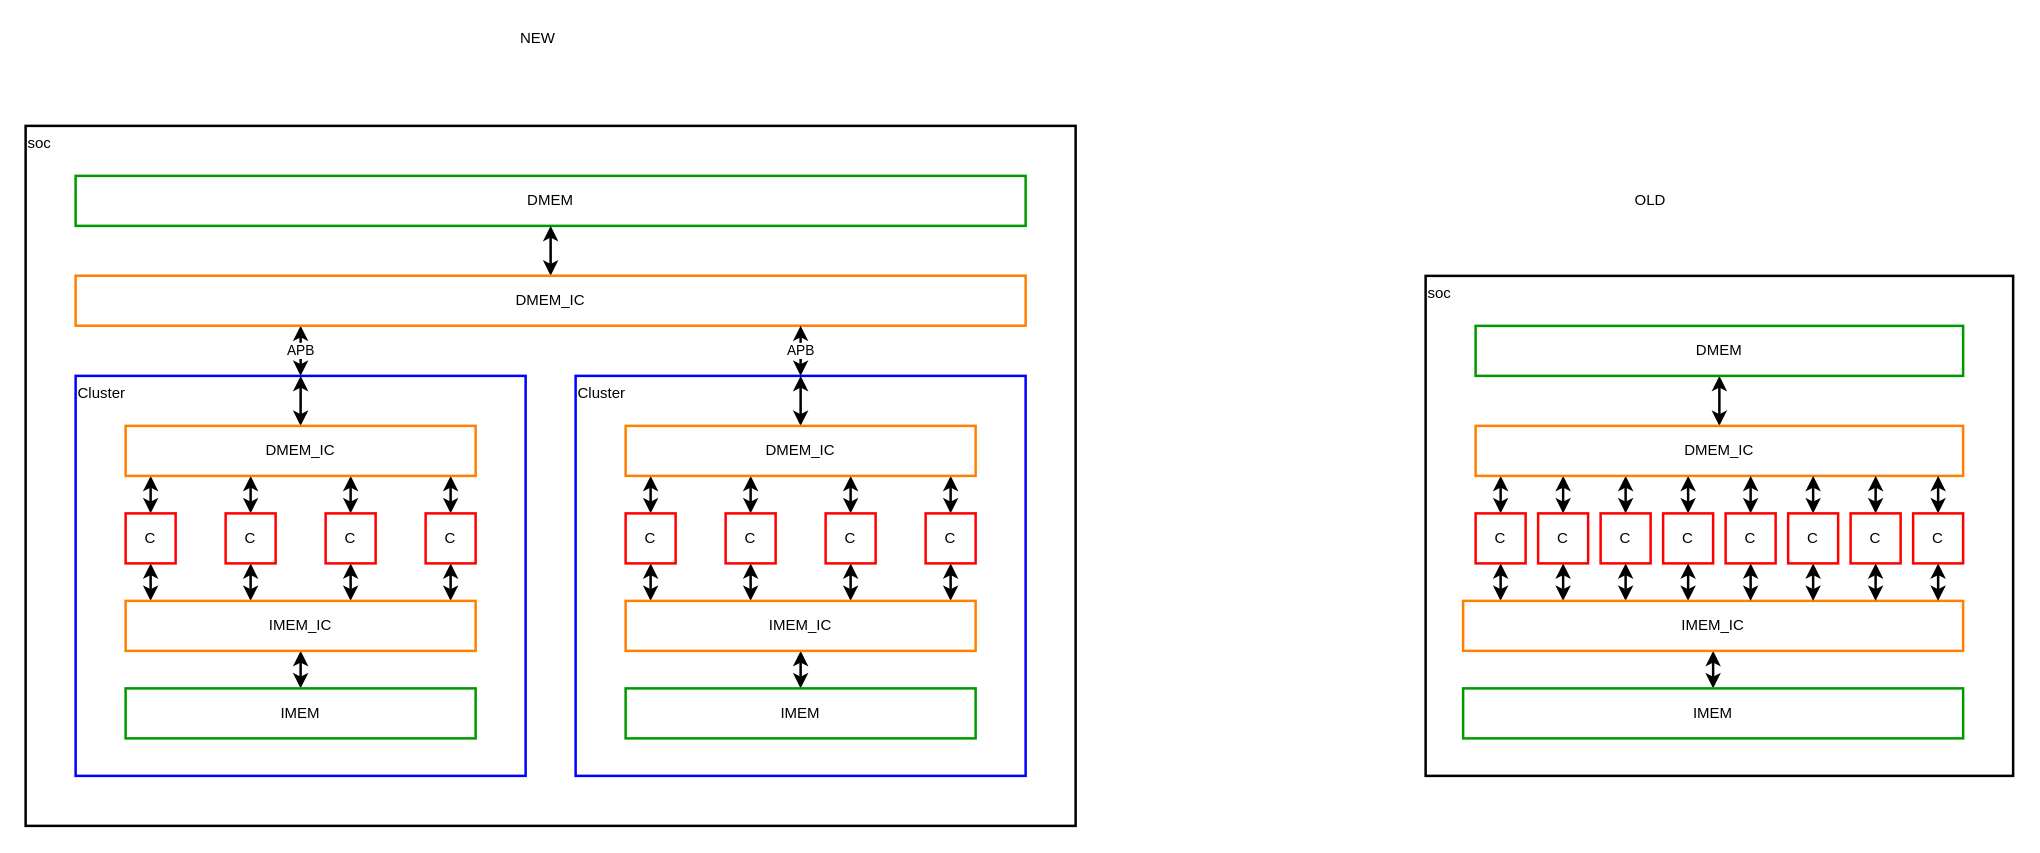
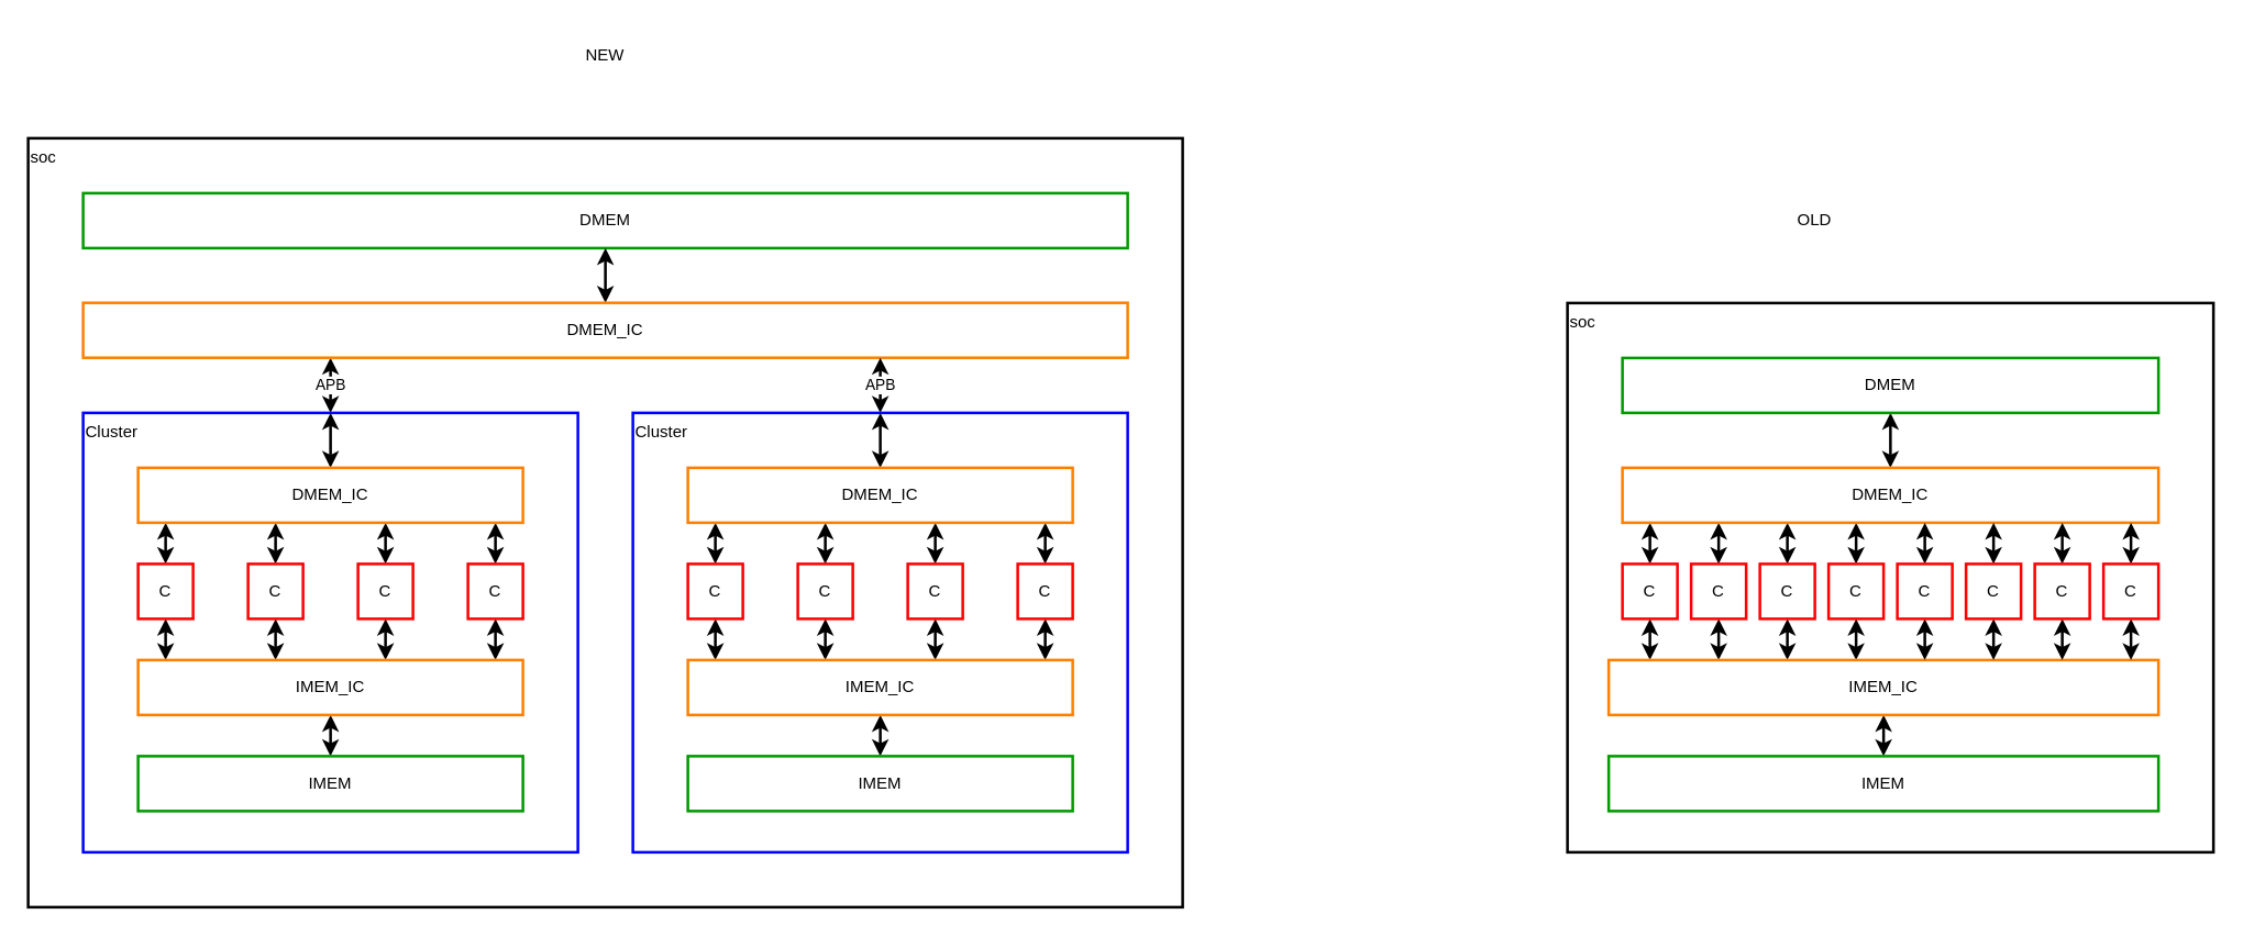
  <mxCell id="0" />
  <mxCell id="1" parent="0" />
  <mxCell id="2" value="soc" style="rounded=0;whiteSpace=wrap;html=1;strokeColor=#000000;align=left;verticalAlign=top;strokeWidth=2;" vertex="1" parent="1"><mxGeometry x="20" y="100" width="840" height="560" as="geometry" /></mxCell>
  <mxCell id="3" value="APB" style="edgeStyle=elbowEdgeStyle;rounded=0;orthogonalLoop=1;jettySize=auto;html=1;exitX=0.5;exitY=0;exitDx=0;exitDy=0;startArrow=classic;startFill=1;strokeWidth=2;" edge="1" parent="1" source="4" target="22"><mxGeometry relative="1" as="geometry" /></mxCell>
  <mxCell id="4" value="Cluster" style="rounded=0;whiteSpace=wrap;html=1;strokeColor=#0000FF;align=left;verticalAlign=top;strokeWidth=2;" vertex="1" parent="1"><mxGeometry y="300" width="360" height="320" as="geometry" x="60" /></mxCell>
  <mxCell id="5" style="edgeStyle=elbowEdgeStyle;rounded=0;orthogonalLoop=1;jettySize=auto;html=1;exitX=0.5;exitY=0;exitDx=0;exitDy=0;startArrow=classic;startFill=1;strokeWidth=2;" edge="1" parent="1" source="7" target="24"><mxGeometry relative="1" as="geometry" /></mxCell>
  <mxCell id="6" style="edgeStyle=elbowEdgeStyle;rounded=0;orthogonalLoop=1;jettySize=auto;html=1;exitX=0.5;exitY=1;exitDx=0;exitDy=0;startArrow=classic;startFill=1;strokeWidth=2;" edge="1" parent="1" source="7" target="18"><mxGeometry relative="1" as="geometry" /></mxCell>
  <mxCell id="7" value="C" style="rounded=0;whiteSpace=wrap;html=1;strokeColor=#FF0000;strokeWidth=2;" vertex="1" parent="1"><mxGeometry x="180" y="410" width="40" height="40" as="geometry" /></mxCell>
  <mxCell id="8" style="edgeStyle=elbowEdgeStyle;rounded=0;orthogonalLoop=1;jettySize=auto;html=1;exitX=0.5;exitY=0;exitDx=0;exitDy=0;startArrow=classic;startFill=1;strokeWidth=2;" edge="1" parent="1" source="10" target="24"><mxGeometry relative="1" as="geometry" /></mxCell>
  <mxCell id="9" style="edgeStyle=elbowEdgeStyle;rounded=0;orthogonalLoop=1;jettySize=auto;html=1;exitX=0.5;exitY=1;exitDx=0;exitDy=0;startArrow=classic;startFill=1;strokeWidth=2;" edge="1" parent="1" source="10" target="18"><mxGeometry relative="1" as="geometry" /></mxCell>
  <mxCell id="10" value="C" style="rounded=0;whiteSpace=wrap;html=1;strokeColor=#FF0000;strokeWidth=2;" vertex="1" parent="1"><mxGeometry x="260" y="410" width="40" height="40" as="geometry" /></mxCell>
  <mxCell id="11" style="edgeStyle=elbowEdgeStyle;rounded=0;orthogonalLoop=1;jettySize=auto;html=1;exitX=0.5;exitY=0;exitDx=0;exitDy=0;startArrow=classic;startFill=1;strokeWidth=2;" edge="1" parent="1" source="13" target="24"><mxGeometry relative="1" as="geometry" /></mxCell>
  <mxCell id="12" style="edgeStyle=elbowEdgeStyle;rounded=0;orthogonalLoop=1;jettySize=auto;html=1;exitX=0.5;exitY=1;exitDx=0;exitDy=0;startArrow=classic;startFill=1;strokeWidth=2;" edge="1" parent="1" source="13" target="18"><mxGeometry relative="1" as="geometry" /></mxCell>
  <mxCell id="13" value="C" style="rounded=0;whiteSpace=wrap;html=1;strokeColor=#FF0000;strokeWidth=2;" vertex="1" parent="1"><mxGeometry x="100" y="410" width="40" height="40" as="geometry" /></mxCell>
  <mxCell id="14" style="edgeStyle=elbowEdgeStyle;rounded=0;orthogonalLoop=1;jettySize=auto;html=1;exitX=0.5;exitY=0;exitDx=0;exitDy=0;startArrow=classic;startFill=1;strokeWidth=2;" edge="1" parent="1" source="16" target="24"><mxGeometry relative="1" as="geometry" /></mxCell>
  <mxCell id="15" style="edgeStyle=elbowEdgeStyle;rounded=0;orthogonalLoop=1;jettySize=auto;html=1;exitX=0.5;exitY=1;exitDx=0;exitDy=0;startArrow=classic;startFill=1;strokeWidth=2;" edge="1" parent="1" source="16" target="18"><mxGeometry relative="1" as="geometry" /></mxCell>
  <mxCell id="16" value="C" style="rounded=0;whiteSpace=wrap;html=1;strokeColor=#FF0000;strokeWidth=2;" vertex="1" parent="1"><mxGeometry x="340" y="410" width="40" height="40" as="geometry" /></mxCell>
  <mxCell id="17" style="edgeStyle=elbowEdgeStyle;rounded=0;orthogonalLoop=1;jettySize=auto;html=1;exitX=0.5;exitY=1;exitDx=0;exitDy=0;startArrow=classic;startFill=1;strokeWidth=2;" edge="1" parent="1" source="18" target="19"><mxGeometry relative="1" as="geometry" /></mxCell>
  <mxCell id="18" value="IMEM_IC" style="rounded=0;whiteSpace=wrap;html=1;strokeColor=#FF8000;strokeWidth=2;" vertex="1" parent="1"><mxGeometry x="100" y="480" width="280" height="40" as="geometry" /></mxCell>
  <mxCell id="19" value="IMEM" style="rounded=0;whiteSpace=wrap;html=1;strokeColor=#009900;strokeWidth=2;" vertex="1" parent="1"><mxGeometry x="100" y="550" width="280" height="40" as="geometry" /></mxCell>
  <mxCell id="20" value="DMEM" style="rounded=0;whiteSpace=wrap;html=1;strokeColor=#009900;strokeWidth=2;" vertex="1" parent="1"><mxGeometry y="140" width="760" height="40" as="geometry" x="60" /></mxCell>
  <mxCell id="21" style="edgeStyle=elbowEdgeStyle;rounded=0;orthogonalLoop=1;jettySize=auto;html=1;exitX=0.5;exitY=0;exitDx=0;exitDy=0;entryX=0.5;entryY=1;entryDx=0;entryDy=0;startArrow=classic;startFill=1;strokeWidth=2;" edge="1" parent="1" source="22" target="20"><mxGeometry relative="1" as="geometry" /></mxCell>
  <mxCell id="22" value="DMEM_IC" style="rounded=0;whiteSpace=wrap;html=1;strokeColor=#FF8000;strokeWidth=2;" vertex="1" parent="1"><mxGeometry y="219.86" width="760" height="40" as="geometry" x="60" /></mxCell>
  <mxCell id="23" style="edgeStyle=elbowEdgeStyle;rounded=0;orthogonalLoop=1;jettySize=auto;html=1;exitX=0.5;exitY=0;exitDx=0;exitDy=0;entryX=0.5;entryY=0;entryDx=0;entryDy=0;startArrow=classic;startFill=1;strokeWidth=2;" edge="1" parent="1" source="24" target="4"><mxGeometry relative="1" as="geometry" /></mxCell>
  <mxCell id="24" value="DMEM_IC" style="rounded=0;whiteSpace=wrap;html=1;strokeColor=#FF8000;strokeWidth=2;" vertex="1" parent="1"><mxGeometry x="100" y="340" width="280" height="40" as="geometry" /></mxCell>
  <mxCell id="25" value="APB" style="edgeStyle=elbowEdgeStyle;rounded=0;orthogonalLoop=1;jettySize=auto;html=1;exitX=0.5;exitY=0;exitDx=0;exitDy=0;startArrow=classic;startFill=1;strokeWidth=2;" edge="1" parent="1" source="26"><mxGeometry relative="1" as="geometry"><mxPoint x="639.857" y="259.86" as="targetPoint" /></mxGeometry></mxCell>
  <mxCell id="26" value="Cluster" style="rounded=0;whiteSpace=wrap;html=1;strokeColor=#0000FF;align=left;verticalAlign=top;strokeWidth=2;" vertex="1" parent="1"><mxGeometry x="460" y="300" width="360" height="320" as="geometry" /></mxCell>
  <mxCell id="27" style="edgeStyle=elbowEdgeStyle;rounded=0;orthogonalLoop=1;jettySize=auto;html=1;exitX=0.5;exitY=0;exitDx=0;exitDy=0;startArrow=classic;startFill=1;strokeWidth=2;" edge="1" parent="1" source="29" target="43"><mxGeometry relative="1" as="geometry" /></mxCell>
  <mxCell id="28" style="edgeStyle=elbowEdgeStyle;rounded=0;orthogonalLoop=1;jettySize=auto;html=1;exitX=0.5;exitY=1;exitDx=0;exitDy=0;startArrow=classic;startFill=1;strokeWidth=2;" edge="1" parent="1" source="29" target="40"><mxGeometry relative="1" as="geometry" /></mxCell>
  <mxCell id="29" value="C" style="rounded=0;whiteSpace=wrap;html=1;strokeColor=#FF0000;strokeWidth=2;" vertex="1" parent="1"><mxGeometry x="580" y="410" width="40" height="40" as="geometry" /></mxCell>
  <mxCell id="30" style="edgeStyle=elbowEdgeStyle;rounded=0;orthogonalLoop=1;jettySize=auto;html=1;exitX=0.5;exitY=0;exitDx=0;exitDy=0;startArrow=classic;startFill=1;strokeWidth=2;" edge="1" parent="1" source="32" target="43"><mxGeometry relative="1" as="geometry" /></mxCell>
  <mxCell id="31" style="edgeStyle=elbowEdgeStyle;rounded=0;orthogonalLoop=1;jettySize=auto;html=1;exitX=0.5;exitY=1;exitDx=0;exitDy=0;startArrow=classic;startFill=1;strokeWidth=2;" edge="1" parent="1" source="32" target="40"><mxGeometry relative="1" as="geometry" /></mxCell>
  <mxCell id="32" value="C" style="rounded=0;whiteSpace=wrap;html=1;strokeColor=#FF0000;strokeWidth=2;" vertex="1" parent="1"><mxGeometry x="660" y="410" width="40" height="40" as="geometry" /></mxCell>
  <mxCell id="33" style="edgeStyle=elbowEdgeStyle;rounded=0;orthogonalLoop=1;jettySize=auto;html=1;exitX=0.5;exitY=0;exitDx=0;exitDy=0;startArrow=classic;startFill=1;strokeWidth=2;" edge="1" parent="1" source="35" target="43"><mxGeometry relative="1" as="geometry" /></mxCell>
  <mxCell id="34" style="edgeStyle=elbowEdgeStyle;rounded=0;orthogonalLoop=1;jettySize=auto;html=1;exitX=0.5;exitY=1;exitDx=0;exitDy=0;startArrow=classic;startFill=1;strokeWidth=2;" edge="1" parent="1" source="35" target="40"><mxGeometry relative="1" as="geometry" /></mxCell>
  <mxCell id="35" value="C" style="rounded=0;whiteSpace=wrap;html=1;strokeColor=#FF0000;strokeWidth=2;" vertex="1" parent="1"><mxGeometry x="500" y="410" width="40" height="40" as="geometry" /></mxCell>
  <mxCell id="36" style="edgeStyle=elbowEdgeStyle;rounded=0;orthogonalLoop=1;jettySize=auto;html=1;exitX=0.5;exitY=0;exitDx=0;exitDy=0;startArrow=classic;startFill=1;strokeWidth=2;" edge="1" parent="1" source="38" target="43"><mxGeometry relative="1" as="geometry" /></mxCell>
  <mxCell id="37" style="edgeStyle=elbowEdgeStyle;rounded=0;orthogonalLoop=1;jettySize=auto;html=1;exitX=0.5;exitY=1;exitDx=0;exitDy=0;startArrow=classic;startFill=1;strokeWidth=2;" edge="1" parent="1" source="38" target="40"><mxGeometry relative="1" as="geometry" /></mxCell>
  <mxCell id="38" value="C" style="rounded=0;whiteSpace=wrap;html=1;strokeColor=#FF0000;strokeWidth=2;" vertex="1" parent="1"><mxGeometry x="740" y="410" width="40" height="40" as="geometry" /></mxCell>
  <mxCell id="39" style="edgeStyle=elbowEdgeStyle;rounded=0;orthogonalLoop=1;jettySize=auto;html=1;exitX=0.5;exitY=1;exitDx=0;exitDy=0;startArrow=classic;startFill=1;strokeWidth=2;" edge="1" parent="1" source="40" target="41"><mxGeometry relative="1" as="geometry" /></mxCell>
  <mxCell id="40" value="IMEM_IC" style="rounded=0;whiteSpace=wrap;html=1;strokeColor=#FF8000;strokeWidth=2;" vertex="1" parent="1"><mxGeometry x="500" y="480" width="280" height="40" as="geometry" /></mxCell>
  <mxCell id="41" value="IMEM" style="rounded=0;whiteSpace=wrap;html=1;strokeColor=#009900;strokeWidth=2;" vertex="1" parent="1"><mxGeometry x="500" y="550" width="280" height="40" as="geometry" /></mxCell>
  <mxCell id="42" style="edgeStyle=elbowEdgeStyle;rounded=0;orthogonalLoop=1;jettySize=auto;html=1;exitX=0.5;exitY=0;exitDx=0;exitDy=0;entryX=0.5;entryY=0;entryDx=0;entryDy=0;startArrow=classic;startFill=1;strokeWidth=2;" edge="1" parent="1" source="43" target="26"><mxGeometry relative="1" as="geometry" /></mxCell>
  <mxCell id="43" value="DMEM_IC" style="rounded=0;whiteSpace=wrap;html=1;strokeColor=#FF8000;strokeWidth=2;" vertex="1" parent="1"><mxGeometry x="500" y="340" width="280" height="40" as="geometry" /></mxCell>
  <mxCell id="44" value="soc" style="rounded=0;whiteSpace=wrap;html=1;strokeColor=#000000;align=left;verticalAlign=top;strokeWidth=2;" vertex="1" parent="1"><mxGeometry x="1140" y="220" width="470" height="400" as="geometry" /></mxCell>
  <mxCell id="45" style="edgeStyle=elbowEdgeStyle;rounded=0;orthogonalLoop=1;jettySize=auto;html=1;exitX=0.5;exitY=0;exitDx=0;exitDy=0;startArrow=classic;startFill=1;strokeWidth=2;" edge="1" parent="1" source="47" target="61"><mxGeometry relative="1" as="geometry" /></mxCell>
  <mxCell id="46" style="edgeStyle=elbowEdgeStyle;rounded=0;orthogonalLoop=1;jettySize=auto;html=1;exitX=0.5;exitY=1;exitDx=0;exitDy=0;startArrow=classic;startFill=1;strokeWidth=2;" edge="1" parent="1" source="47" target="58"><mxGeometry relative="1" as="geometry" /></mxCell>
  <mxCell id="47" value="C" style="rounded=0;whiteSpace=wrap;html=1;strokeColor=#FF0000;strokeWidth=2;" vertex="1" parent="1"><mxGeometry x="1230" y="410" width="40" height="40" as="geometry" /></mxCell>
  <mxCell id="48" style="edgeStyle=elbowEdgeStyle;rounded=0;orthogonalLoop=1;jettySize=auto;html=1;exitX=0.5;exitY=0;exitDx=0;exitDy=0;startArrow=classic;startFill=1;strokeWidth=2;" edge="1" parent="1" source="50" target="61"><mxGeometry relative="1" as="geometry" /></mxCell>
  <mxCell id="49" style="edgeStyle=elbowEdgeStyle;rounded=0;orthogonalLoop=1;jettySize=auto;html=1;exitX=0.5;exitY=1;exitDx=0;exitDy=0;startArrow=classic;startFill=1;strokeWidth=2;" edge="1" parent="1" source="50" target="58"><mxGeometry relative="1" as="geometry" /></mxCell>
  <mxCell id="50" value="C" style="rounded=0;whiteSpace=wrap;html=1;strokeColor=#FF0000;strokeWidth=2;" vertex="1" parent="1"><mxGeometry x="1280" y="410" width="40" height="40" as="geometry" /></mxCell>
  <mxCell id="51" style="edgeStyle=elbowEdgeStyle;rounded=0;orthogonalLoop=1;jettySize=auto;html=1;exitX=0.5;exitY=0;exitDx=0;exitDy=0;startArrow=classic;startFill=1;strokeWidth=2;" edge="1" parent="1" source="53" target="61"><mxGeometry relative="1" as="geometry" /></mxCell>
  <mxCell id="52" style="edgeStyle=elbowEdgeStyle;rounded=0;orthogonalLoop=1;jettySize=auto;html=1;exitX=0.5;exitY=1;exitDx=0;exitDy=0;startArrow=classic;startFill=1;strokeWidth=2;" edge="1" parent="1" source="53" target="58"><mxGeometry relative="1" as="geometry" /></mxCell>
  <mxCell id="53" value="C" style="rounded=0;whiteSpace=wrap;html=1;strokeColor=#FF0000;strokeWidth=2;" vertex="1" parent="1"><mxGeometry x="1180" y="410" width="40" height="40" as="geometry" /></mxCell>
  <mxCell id="54" style="edgeStyle=elbowEdgeStyle;rounded=0;orthogonalLoop=1;jettySize=auto;html=1;exitX=0.5;exitY=0;exitDx=0;exitDy=0;startArrow=classic;startFill=1;strokeWidth=2;" edge="1" parent="1" source="56" target="61"><mxGeometry relative="1" as="geometry" /></mxCell>
  <mxCell id="55" style="edgeStyle=elbowEdgeStyle;rounded=0;orthogonalLoop=1;jettySize=auto;html=1;exitX=0.5;exitY=1;exitDx=0;exitDy=0;startArrow=classic;startFill=1;strokeWidth=2;" edge="1" parent="1" source="56" target="58"><mxGeometry relative="1" as="geometry" /></mxCell>
  <mxCell id="56" value="C" style="rounded=0;whiteSpace=wrap;html=1;strokeColor=#FF0000;strokeWidth=2;" vertex="1" parent="1"><mxGeometry x="1330" y="410" width="40" height="40" as="geometry" /></mxCell>
  <mxCell id="57" style="edgeStyle=elbowEdgeStyle;rounded=0;orthogonalLoop=1;jettySize=auto;html=1;exitX=0.5;exitY=1;exitDx=0;exitDy=0;startArrow=classic;startFill=1;strokeWidth=2;" edge="1" parent="1" source="58" target="59"><mxGeometry relative="1" as="geometry" /></mxCell>
  <mxCell id="58" value="IMEM_IC" style="rounded=0;whiteSpace=wrap;html=1;strokeColor=#FF8000;strokeWidth=2;" vertex="1" parent="1"><mxGeometry x="1170" y="480" width="400" height="40" as="geometry" /></mxCell>
  <mxCell id="59" value="IMEM" style="rounded=0;whiteSpace=wrap;html=1;strokeColor=#009900;strokeWidth=2;" vertex="1" parent="1"><mxGeometry x="1170" y="550" width="400" height="40" as="geometry" /></mxCell>
  <mxCell id="60" style="edgeStyle=elbowEdgeStyle;rounded=0;orthogonalLoop=1;jettySize=auto;html=1;exitX=0.5;exitY=0;exitDx=0;exitDy=0;entryX=0.5;entryY=1;entryDx=0;entryDy=0;startArrow=classic;startFill=1;strokeWidth=2;" edge="1" parent="1" source="61" target="62"><mxGeometry relative="1" as="geometry" /></mxCell>
  <mxCell id="61" value="DMEM_IC" style="rounded=0;whiteSpace=wrap;html=1;strokeColor=#FF8000;strokeWidth=2;" vertex="1" parent="1"><mxGeometry x="1180" y="340" width="390" height="40" as="geometry" /></mxCell>
  <mxCell id="62" value="DMEM" style="rounded=0;whiteSpace=wrap;html=1;strokeColor=#009900;strokeWidth=2;" vertex="1" parent="1"><mxGeometry x="1180" y="260" width="390" height="40" as="geometry" /></mxCell>
  <mxCell id="63" value="OLD" style="text;html=1;strokeColor=none;fillColor=none;align=center;verticalAlign=middle;whiteSpace=wrap;rounded=0;strokeWidth=2;" vertex="1" parent="1"><mxGeometry x="1140" y="140" width="360" height="40" as="geometry" /></mxCell>
- <mxCell id="64" value="NEW" style="text;html=1;strokeColor=none;fillColor=none;align=center;verticalAlign=middle;whiteSpace=wrap;rounded=0;strokeWidth=2;" vertex="1" parent="1"><mxGeometry x="250" y="10" width="360" height="40" as="geometry" /></mxCell>
+ <mxCell id="64" value="NEW" style="text;html=1;strokeColor=none;fillColor=none;align=center;verticalAlign=middle;whiteSpace=wrap;rounded=0;strokeWidth=2;" vertex="1" parent="1"><mxGeometry x="260" y="20" width="360" height="40" as="geometry" /></mxCell>
  <mxCell id="65" style="edgeStyle=elbowEdgeStyle;rounded=0;orthogonalLoop=1;jettySize=auto;html=1;exitX=0.5;exitY=0;exitDx=0;exitDy=0;startArrow=classic;startFill=1;strokeWidth=2;" edge="1" parent="1" source="67"><mxGeometry relative="1" as="geometry"><mxPoint x="1449.857" y="380" as="targetPoint" /></mxGeometry></mxCell>
  <mxCell id="66" style="edgeStyle=elbowEdgeStyle;rounded=0;orthogonalLoop=1;jettySize=auto;html=1;exitX=0.5;exitY=1;exitDx=0;exitDy=0;startArrow=classic;startFill=1;strokeWidth=2;" edge="1" parent="1" source="67"><mxGeometry relative="1" as="geometry"><mxPoint x="1449.857" y="480" as="targetPoint" /></mxGeometry></mxCell>
  <mxCell id="67" value="C" style="rounded=0;whiteSpace=wrap;html=1;strokeColor=#FF0000;strokeWidth=2;" vertex="1" parent="1"><mxGeometry x="1430" y="410" width="40" height="40" as="geometry" /></mxCell>
  <mxCell id="68" style="edgeStyle=elbowEdgeStyle;rounded=0;orthogonalLoop=1;jettySize=auto;html=1;exitX=0.5;exitY=0;exitDx=0;exitDy=0;startArrow=classic;startFill=1;strokeWidth=2;" edge="1" parent="1" source="70"><mxGeometry relative="1" as="geometry"><mxPoint x="1500.143" y="380" as="targetPoint" /></mxGeometry></mxCell>
  <mxCell id="69" style="edgeStyle=elbowEdgeStyle;rounded=0;orthogonalLoop=1;jettySize=auto;html=1;exitX=0.5;exitY=1;exitDx=0;exitDy=0;startArrow=classic;startFill=1;strokeWidth=2;" edge="1" parent="1" source="70"><mxGeometry relative="1" as="geometry"><mxPoint x="1500.143" y="480" as="targetPoint" /></mxGeometry></mxCell>
  <mxCell id="70" value="C" style="rounded=0;whiteSpace=wrap;html=1;strokeColor=#FF0000;strokeWidth=2;" vertex="1" parent="1"><mxGeometry x="1480" y="410" width="40" height="40" as="geometry" /></mxCell>
  <mxCell id="71" style="edgeStyle=elbowEdgeStyle;rounded=0;orthogonalLoop=1;jettySize=auto;html=1;exitX=0.5;exitY=0;exitDx=0;exitDy=0;startArrow=classic;startFill=1;strokeWidth=2;" edge="1" parent="1" source="73"><mxGeometry relative="1" as="geometry"><mxPoint x="1400.143" y="380" as="targetPoint" /></mxGeometry></mxCell>
  <mxCell id="72" style="edgeStyle=elbowEdgeStyle;rounded=0;orthogonalLoop=1;jettySize=auto;html=1;exitX=0.5;exitY=1;exitDx=0;exitDy=0;startArrow=classic;startFill=1;strokeWidth=2;" edge="1" parent="1" source="73"><mxGeometry relative="1" as="geometry"><mxPoint x="1400.143" y="480" as="targetPoint" /></mxGeometry></mxCell>
  <mxCell id="73" value="C" style="rounded=0;whiteSpace=wrap;html=1;strokeColor=#FF0000;strokeWidth=2;" vertex="1" parent="1"><mxGeometry x="1380" y="410" width="40" height="40" as="geometry" /></mxCell>
  <mxCell id="74" style="edgeStyle=elbowEdgeStyle;rounded=0;orthogonalLoop=1;jettySize=auto;html=1;exitX=0.5;exitY=0;exitDx=0;exitDy=0;startArrow=classic;startFill=1;strokeWidth=2;" edge="1" parent="1" source="76"><mxGeometry relative="1" as="geometry"><mxPoint x="1549.857" y="380" as="targetPoint" /></mxGeometry></mxCell>
  <mxCell id="75" style="edgeStyle=elbowEdgeStyle;rounded=0;orthogonalLoop=1;jettySize=auto;html=1;exitX=0.5;exitY=1;exitDx=0;exitDy=0;startArrow=classic;startFill=1;strokeWidth=2;" edge="1" parent="1" source="76"><mxGeometry relative="1" as="geometry"><mxPoint x="1549.857" y="480" as="targetPoint" /></mxGeometry></mxCell>
  <mxCell id="76" value="C" style="rounded=0;whiteSpace=wrap;html=1;strokeColor=#FF0000;strokeWidth=2;" vertex="1" parent="1"><mxGeometry x="1530" y="410" width="40" height="40" as="geometry" /></mxCell>
